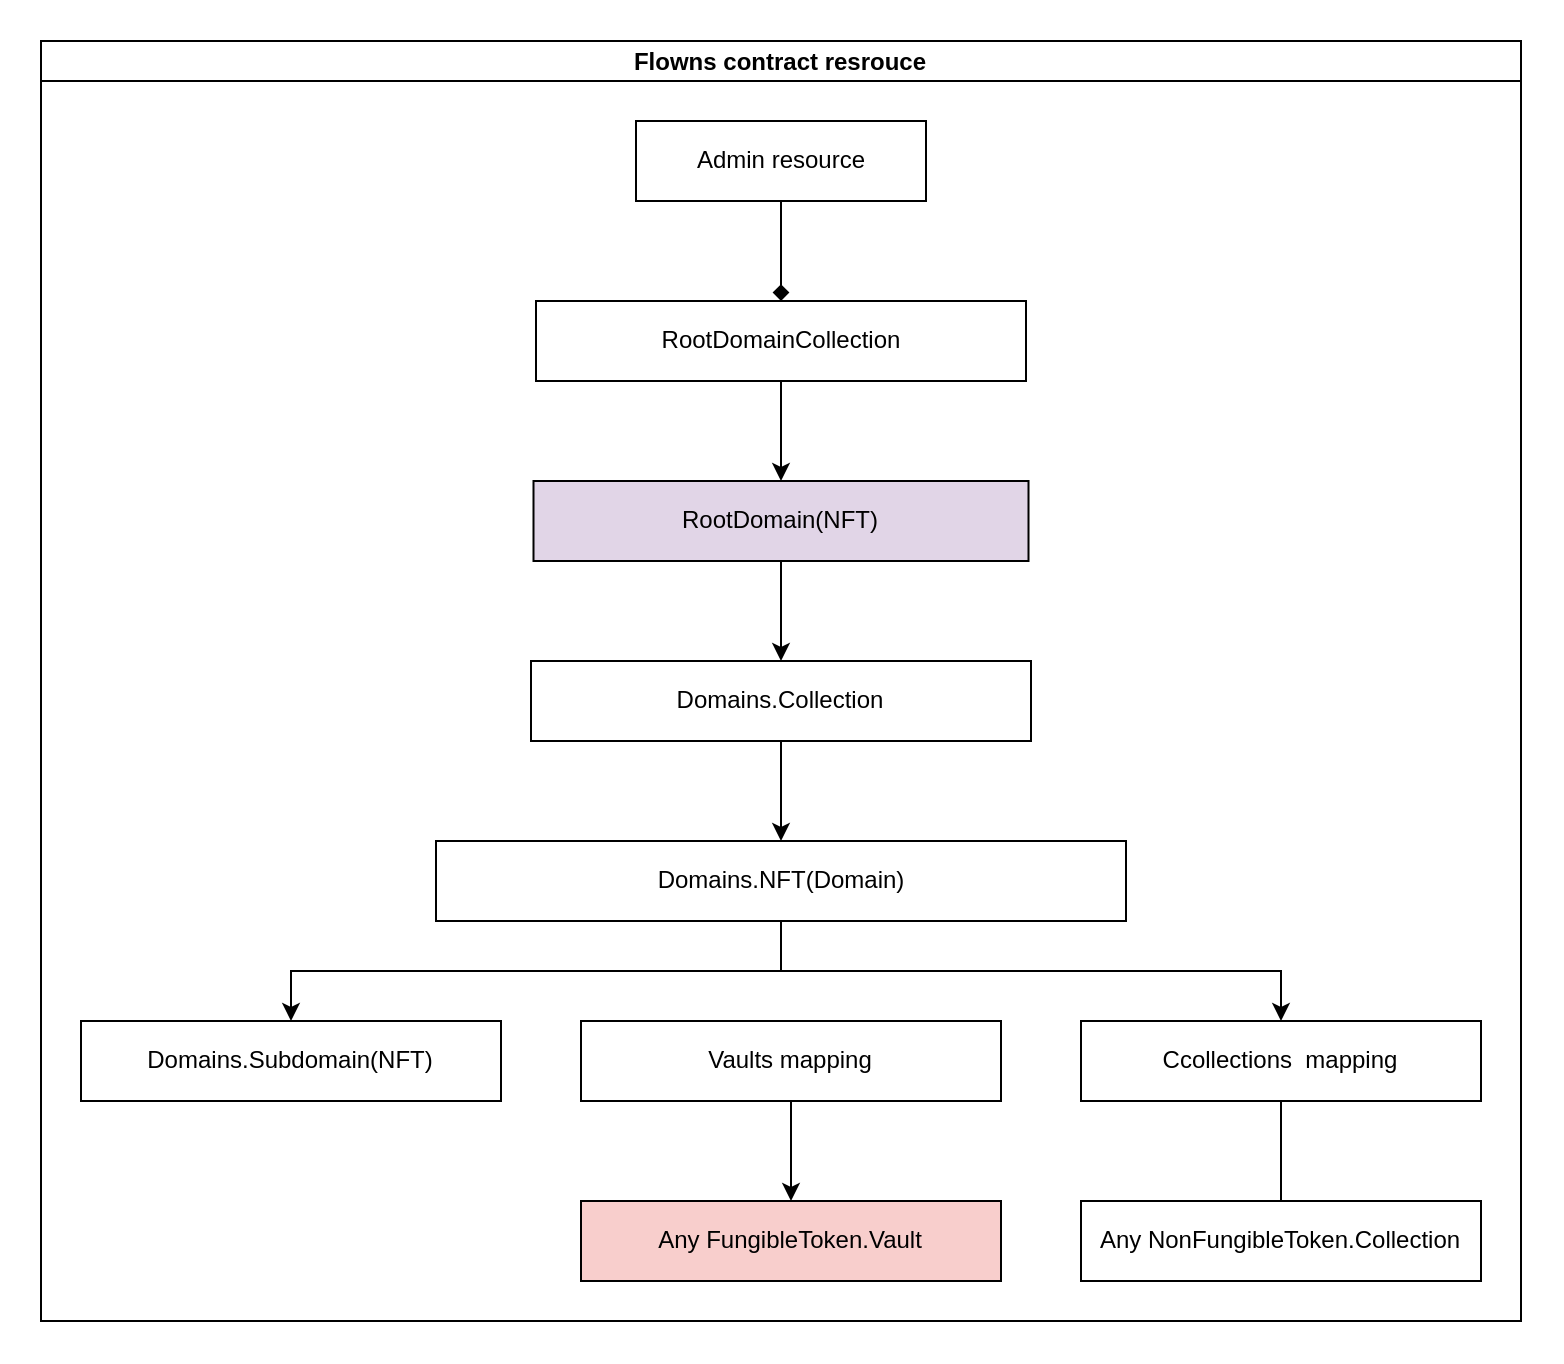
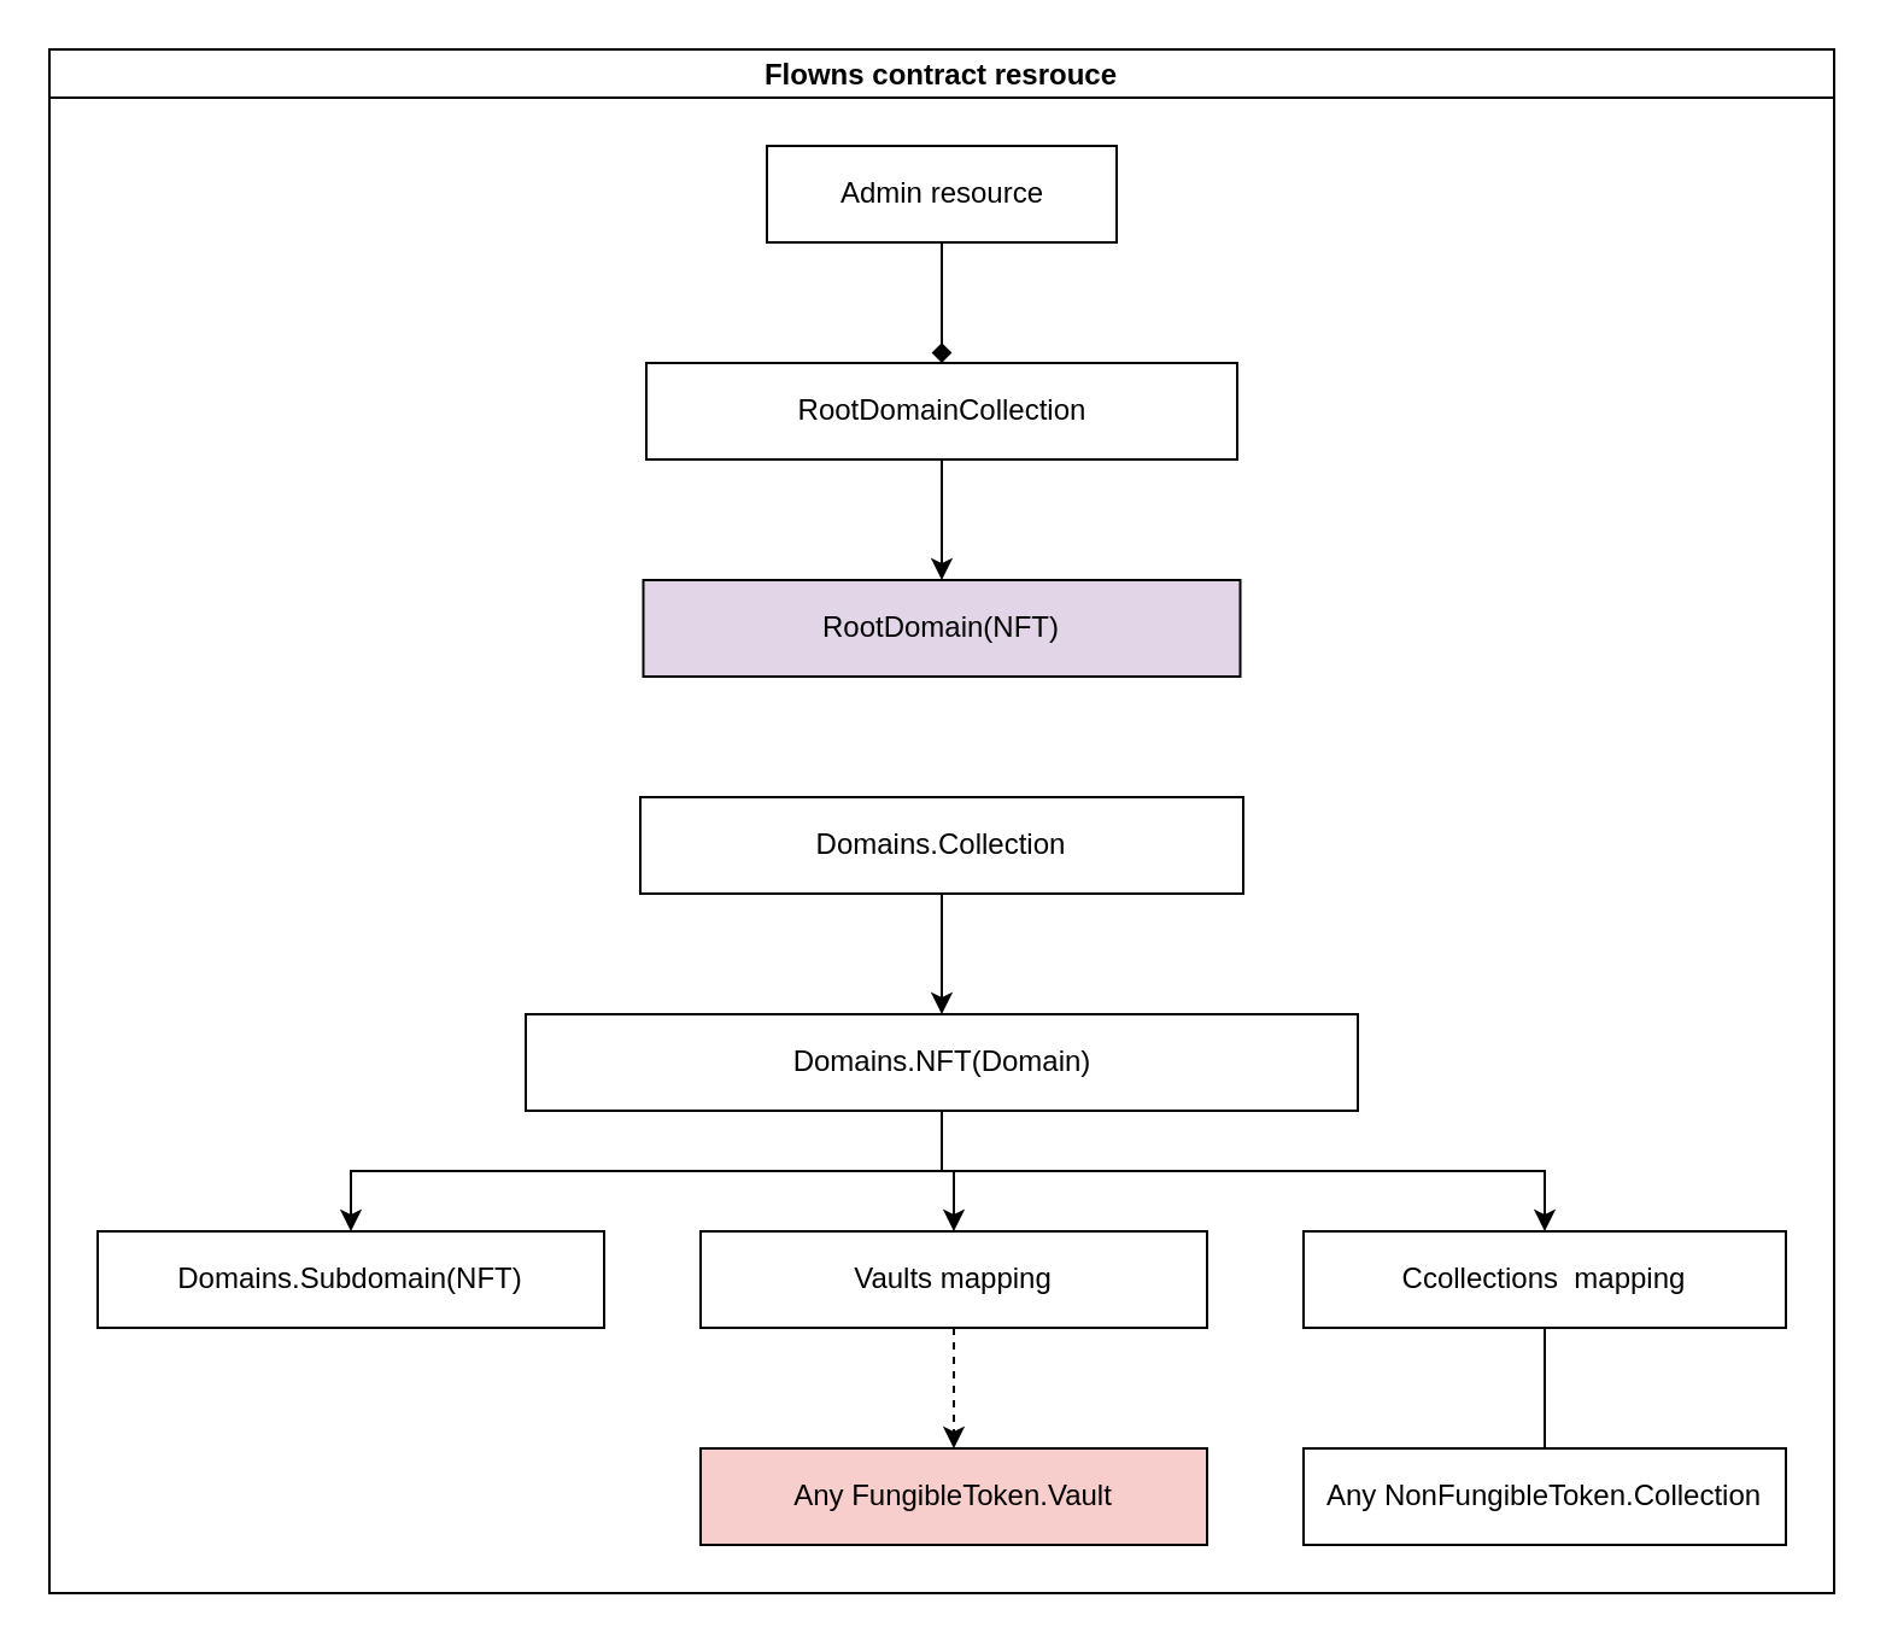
  <mxCell id="0" />
  <mxCell id="1" parent="0" />
  <mxCell id="2" value="Flowns contract resrouce" style="swimlane;startSize=20;horizontal=1;childLayout=treeLayout;horizontalTree=0;resizable=0;containerType=tree;" vertex="1" parent="1"><mxGeometry x="20" y="20" width="740" height="640" as="geometry" /></mxCell>
  <mxCell id="3" value="Admin resource" style="whiteSpace=wrap;html=1;" vertex="1" parent="2"><mxGeometry x="297.5" y="40" width="145" height="40" as="geometry" /></mxCell>
  <mxCell id="4" value="RootDomainCollection" style="whiteSpace=wrap;html=1;" vertex="1" parent="2"><mxGeometry x="247.5" y="130" width="245" height="40" as="geometry" /></mxCell>
  <mxCell id="5" value="" style="edgeStyle=elbowEdgeStyle;elbow=vertical;html=1;rounded=0;endArrow=diamond;" edge="1" parent="2" source="3" target="4"><mxGeometry relative="1" as="geometry" /></mxCell>
  <mxCell id="6" value="" style="edgeStyle=elbowEdgeStyle;elbow=vertical;html=1;rounded=0;" edge="1" target="7" source="4" parent="2"><mxGeometry relative="1" as="geometry"><mxPoint x="-137.5" y="210" as="sourcePoint" /></mxGeometry></mxCell>
  <mxCell id="7" value="RootDomain(NFT)" style="whiteSpace=wrap;html=1;fillColor=#e1d5e7;" vertex="1" parent="2"><mxGeometry x="246.25" y="220" width="247.5" height="40" as="geometry" /></mxCell>
- <mxCell id="8" value="" style="edgeStyle=elbowEdgeStyle;elbow=vertical;html=1;rounded=0;" edge="1" target="9" source="7" parent="2"><mxGeometry relative="1" as="geometry"><mxPoint x="-137.5" y="300" as="sourcePoint" /></mxGeometry></mxCell>
  <mxCell id="9" value="Domains.Collection" style="whiteSpace=wrap;html=1;" vertex="1" parent="2"><mxGeometry x="245" y="310" width="250" height="40" as="geometry" /></mxCell>
  <mxCell id="10" value="" style="edgeStyle=elbowEdgeStyle;elbow=vertical;html=1;rounded=0;" edge="1" target="11" source="9" parent="2"><mxGeometry relative="1" as="geometry"><mxPoint x="-40" y="390.0" as="sourcePoint" /></mxGeometry></mxCell>
  <mxCell id="11" value="Domains.NFT(Domain)" style="whiteSpace=wrap;html=1;" vertex="1" parent="2"><mxGeometry x="197.5" y="400" width="345" height="40" as="geometry" /></mxCell>
  <mxCell id="12" value="" style="edgeStyle=elbowEdgeStyle;elbow=vertical;html=1;rounded=0;" edge="1" target="13" source="11" parent="2"><mxGeometry relative="1" as="geometry"><mxPoint x="-40" y="480.0" as="sourcePoint" /></mxGeometry></mxCell>
  <mxCell id="13" value="Domains.Subdomain(NFT)" style="whiteSpace=wrap;html=1;" vertex="1" parent="2"><mxGeometry x="20" y="490" width="210" height="40" as="geometry" /></mxCell>
+ <mxCell id="14" value="" style="edgeStyle=elbowEdgeStyle;elbow=vertical;html=1;rounded=0;" edge="1" target="15" source="11" parent="2"><mxGeometry relative="1" as="geometry"><mxPoint x="-40" y="570.0" as="sourcePoint" /></mxGeometry></mxCell>
  <mxCell id="15" value="Vaults mapping" style="whiteSpace=wrap;html=1;" vertex="1" parent="2"><mxGeometry x="270" y="490" width="210" height="40" as="geometry" /></mxCell>
  <mxCell id="16" value="" style="edgeStyle=elbowEdgeStyle;elbow=vertical;html=1;rounded=0;" edge="1" target="17" source="11" parent="2"><mxGeometry relative="1" as="geometry"><mxPoint x="157.5" y="570.0" as="sourcePoint" /></mxGeometry></mxCell>
  <mxCell id="17" value="Ccollections&amp;nbsp; mapping" style="whiteSpace=wrap;html=1;" vertex="1" parent="2"><mxGeometry x="520" y="490" width="200" height="40" as="geometry" /></mxCell>
- <mxCell id="18" value="" style="edgeStyle=elbowEdgeStyle;elbow=vertical;html=1;rounded=0;" edge="1" target="19" source="15" parent="2"><mxGeometry relative="1" as="geometry"><mxPoint x="410" y="480.0" as="sourcePoint" /></mxGeometry></mxCell>
+ <mxCell id="18" value="" style="edgeStyle=elbowEdgeStyle;elbow=vertical;html=1;rounded=0;dashed=1;" edge="1" target="19" source="15" parent="2"><mxGeometry relative="1" as="geometry"><mxPoint x="410" y="480.0" as="sourcePoint" /></mxGeometry></mxCell>
  <mxCell id="19" value="Any&amp;nbsp;FungibleToken.Vault" style="whiteSpace=wrap;html=1;fillColor=#f8cecc;" vertex="1" parent="2"><mxGeometry x="270" y="580" width="210" height="40" as="geometry" /></mxCell>
  <mxCell id="20" value="" style="edgeStyle=elbowEdgeStyle;elbow=vertical;html=1;rounded=0;endArrow=none;" edge="1" target="21" source="17" parent="2"><mxGeometry relative="1" as="geometry"><mxPoint x="410" y="480.0" as="sourcePoint" /></mxGeometry></mxCell>
  <mxCell id="21" value="Any NonFungibleToken.Collection" style="whiteSpace=wrap;html=1;" vertex="1" parent="2"><mxGeometry x="520" y="580" width="200" height="40" as="geometry" /></mxCell>
